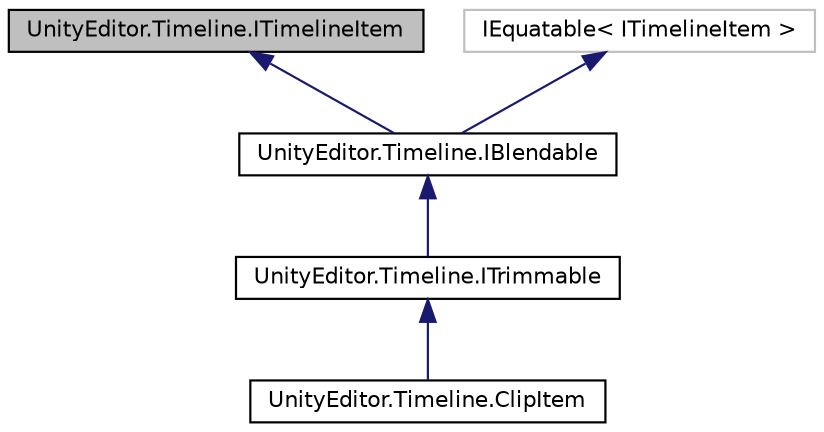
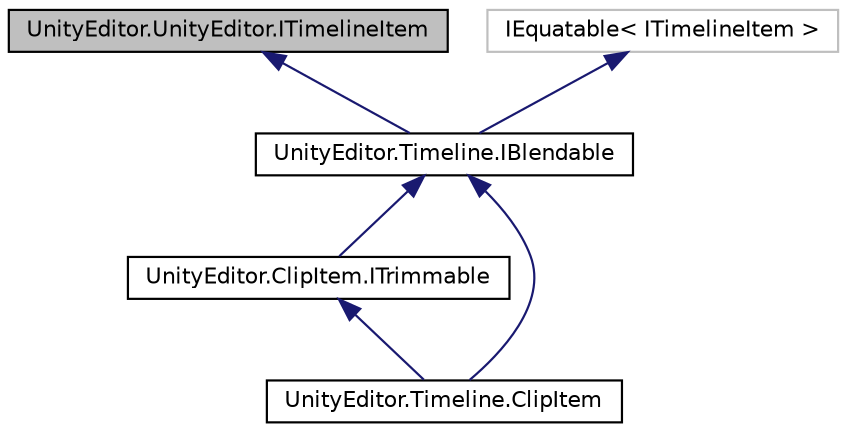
  digraph {
    rankdir=TB
    node [color=black fillcolor=white fontname=Helvetica fontsize=10 shape=record style=filled]
    edge [color=midnightblue dir=back fontname=Helvetica fontsize=10 labelfontname=Helvetica labelfontsize=10 style=solid]
-   n1 [fillcolor=grey75 fontcolor=black height=0.2 label="UnityEditor.Timeline.ITimelineItem" width=0.4]
+   n1 [fillcolor=grey75 fontcolor=black height=0.2 label="UnityEditor.UnityEditor.ITimelineItem" width=0.4]
    n2 [height=0.2 label="UnityEditor.Timeline.IBlendable" width=0.4]
-   n3 [height=0.2 label="UnityEditor.Timeline.ITrimmable" width=0.4]
+   n3 [height=0.2 label="UnityEditor.ClipItem.ITrimmable" width=0.4]
    n4 [height=0.2 label="UnityEditor.Timeline.ClipItem" width=0.4]
    n5 [color=grey75 height=0.2 label="IEquatable\< ITimelineItem \>" width=0.4]
    n1 -> n2
    n2 -> n3
+   n2 -> n4
    n3 -> n4
    n5 -> n2
  }
